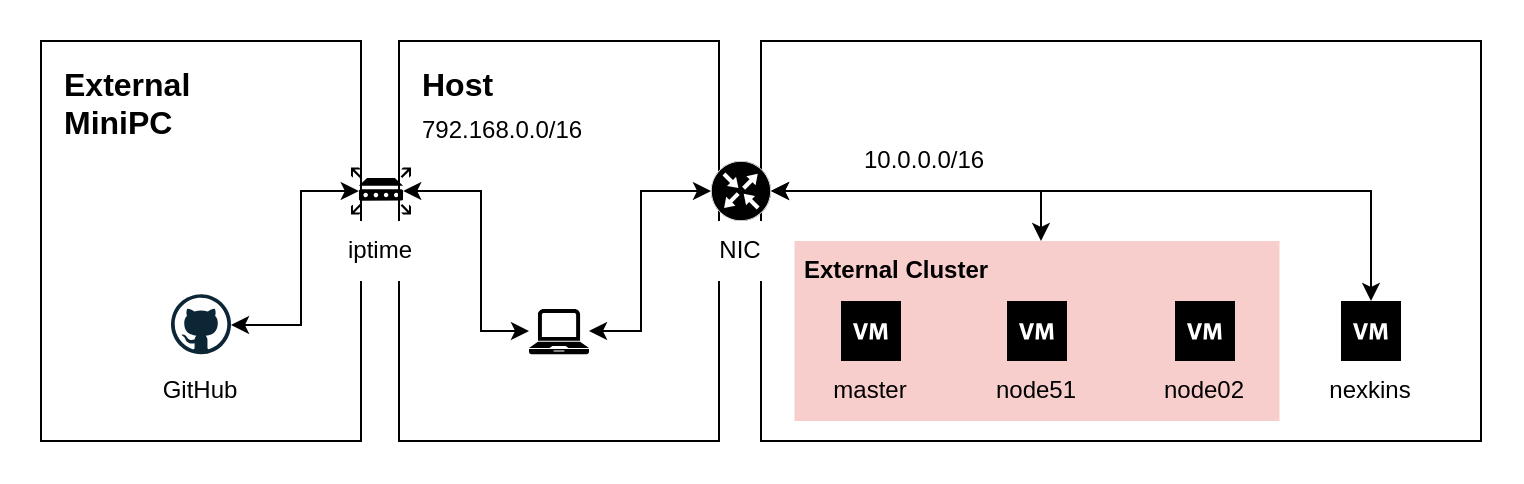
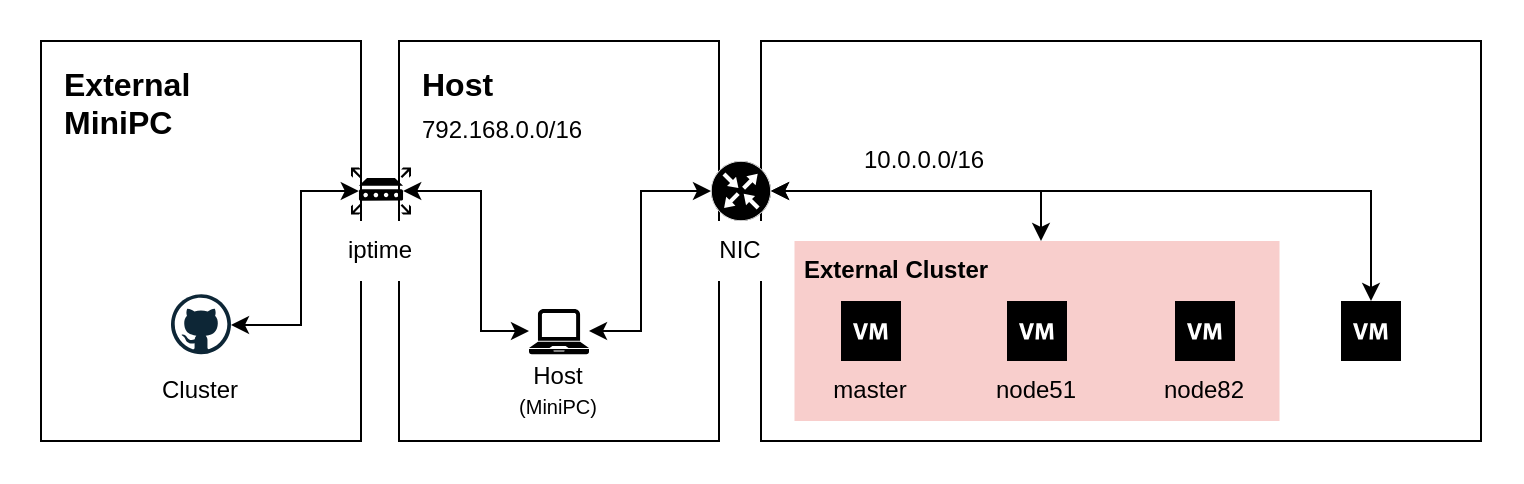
  <mxCell id="0" />
  <mxCell id="1" parent="0" />
  <mxCell id="2" value="" style="rounded=0;whiteSpace=wrap;html=1;" vertex="1" parent="1"><mxGeometry x="20" y="20" width="160" height="200" as="geometry" /></mxCell>
  <mxCell id="3" value="" style="rounded=0;whiteSpace=wrap;html=1;" vertex="1" parent="1"><mxGeometry x="199" y="20" width="160" height="200" as="geometry" /></mxCell>
  <mxCell id="4" value="" style="rounded=0;whiteSpace=wrap;html=1;" vertex="1" parent="1"><mxGeometry x="380" y="20" width="360" height="200" as="geometry" /></mxCell>
  <mxCell id="5" value="10.0.0.0/16" style="text;html=1;align=left;verticalAlign=middle;whiteSpace=wrap;rounded=0;" vertex="1" parent="1"><mxGeometry x="430" y="65" width="80" height="30" as="geometry" /></mxCell>
  <mxCell id="6" value="&lt;h1 style=&quot;margin-top: 0px;&quot;&gt;Host VirtualBox&lt;/h1&gt;" style="text;html=1;whiteSpace=wrap;overflow=hidden;rounded=0;fontSize=8;verticalAlign=middle;" vertex="1" parent="1"><mxGeometry x="209" y="30" width="110" height="20" as="geometry" /></mxCell>
  <mxCell id="7" value="792.168.0.0/16" style="text;html=1;align=left;verticalAlign=middle;whiteSpace=wrap;rounded=0;" vertex="1" parent="1"><mxGeometry x="209" y="50" width="90" height="30" as="geometry" /></mxCell>
  <mxCell id="8" value="" style="pointerEvents=1;shadow=0;dashed=0;html=1;strokeColor=none;fillColor=#000000;labelPosition=center;verticalLabelPosition=bottom;verticalAlign=top;align=center;outlineConnect=0;shape=mxgraph.veeam.laptop;aspect=fixed;" vertex="1" parent="1"><mxGeometry x="264" y="154" width="30" height="22.6" as="geometry" /></mxCell>
+ <mxCell id="9" value="Host&lt;br&gt;&lt;font style=&quot;font-size: 10px;&quot;&gt;(MiniPC)&lt;/font&gt;" style="text;html=1;align=center;verticalAlign=middle;whiteSpace=wrap;rounded=0;" vertex="1" parent="1"><mxGeometry x="239" y="180" width="80" height="30" as="geometry" /></mxCell>
  <mxCell id="10" style="edgeStyle=orthogonalEdgeStyle;rounded=0;orthogonalLoop=1;jettySize=auto;html=1;exitX=0;exitY=0.5;exitDx=0;exitDy=0;exitPerimeter=0;startArrow=classic;startFill=1;endArrow=classic;endFill=1;" edge="1" parent="1" source="12" target="8"><mxGeometry relative="1" as="geometry"><Array as="points"><mxPoint x="320" y="95" /><mxPoint x="320" y="165" /></Array></mxGeometry></mxCell>
  <mxCell id="11" style="edgeStyle=orthogonalEdgeStyle;rounded=0;orthogonalLoop=1;jettySize=auto;html=1;exitX=1;exitY=0.5;exitDx=0;exitDy=0;exitPerimeter=0;startArrow=classic;startFill=1;endArrow=classic;endFill=1;" edge="1" parent="1" source="12" target="21"><mxGeometry relative="1" as="geometry" /></mxCell>
  <mxCell id="12" value="" style="sketch=0;points=[[0.5,0,0],[1,0.5,0],[0.5,1,0],[0,0.5,0],[0.145,0.145,0],[0.856,0.145,0],[0.855,0.856,0],[0.145,0.855,0]];verticalLabelPosition=bottom;html=1;verticalAlign=top;aspect=fixed;align=center;pointerEvents=1;shape=mxgraph.cisco19.rect;prIcon=router;fillColor=#000000;strokeColor=#FFFFFF;" vertex="1" parent="1"><mxGeometry x="355" y="80" width="30" height="30" as="geometry" /></mxCell>
  <mxCell id="13" value="NIC" style="text;html=1;align=center;verticalAlign=middle;whiteSpace=wrap;rounded=0;labelBackgroundColor=default;fillColor=default;" vertex="1" parent="1"><mxGeometry x="330" y="110" width="80" height="30" as="geometry" /></mxCell>
  <mxCell id="14" value="" style="rounded=0;whiteSpace=wrap;html=1;movable=1;resizable=1;rotatable=1;deletable=1;editable=1;locked=0;connectable=1;fillColor=#f8cecc;strokeColor=none;" vertex="1" parent="1"><mxGeometry x="396.75" y="120" width="242.5" height="90" as="geometry" /></mxCell>
  <mxCell id="15" value="" style="shadow=0;dashed=0;html=1;strokeColor=none;fillColor=#000000;labelPosition=center;verticalLabelPosition=bottom;verticalAlign=top;align=center;outlineConnect=0;shape=mxgraph.veeam.2d.virtual_machine;container=0;" vertex="1" parent="1"><mxGeometry x="420" y="150" width="30" height="30" as="geometry" /></mxCell>
  <mxCell id="16" value="master" style="text;html=1;align=center;verticalAlign=middle;whiteSpace=wrap;rounded=0;container=0;" vertex="1" parent="1"><mxGeometry x="395" y="180" width="80" height="30" as="geometry" /></mxCell>
  <mxCell id="17" value="" style="shadow=0;dashed=0;html=1;strokeColor=none;fillColor=#000000;labelPosition=center;verticalLabelPosition=bottom;verticalAlign=top;align=center;outlineConnect=0;shape=mxgraph.veeam.2d.virtual_machine;container=0;" vertex="1" parent="1"><mxGeometry x="503" y="150" width="30" height="30" as="geometry" /></mxCell>
  <mxCell id="18" value="node51" style="text;html=1;align=center;verticalAlign=middle;whiteSpace=wrap;rounded=0;container=0;" vertex="1" parent="1"><mxGeometry x="478" y="180" width="80" height="30" as="geometry" /></mxCell>
  <mxCell id="19" value="" style="shadow=0;dashed=0;html=1;strokeColor=none;fillColor=#000000;labelPosition=center;verticalLabelPosition=bottom;verticalAlign=top;align=center;outlineConnect=0;shape=mxgraph.veeam.2d.virtual_machine;container=0;" vertex="1" parent="1"><mxGeometry x="587" y="150" width="30" height="30" as="geometry" /></mxCell>
- <mxCell id="20" value="node02" style="text;html=1;align=center;verticalAlign=middle;whiteSpace=wrap;rounded=0;container=0;" vertex="1" parent="1"><mxGeometry x="562" y="180" width="80" height="30" as="geometry" /></mxCell>
+ <mxCell id="20" value="node82" style="text;html=1;align=center;verticalAlign=middle;whiteSpace=wrap;rounded=0;container=0;" vertex="1" parent="1"><mxGeometry x="562" y="180" width="80" height="30" as="geometry" /></mxCell>
  <mxCell id="21" value="" style="shadow=0;dashed=0;html=1;strokeColor=none;fillColor=#000000;labelPosition=center;verticalLabelPosition=bottom;verticalAlign=top;align=center;outlineConnect=0;shape=mxgraph.veeam.2d.virtual_machine;container=0;" vertex="1" parent="1"><mxGeometry x="670" y="150" width="30" height="30" as="geometry" /></mxCell>
- <mxCell id="22" value="nexkins" style="text;html=1;align=center;verticalAlign=middle;whiteSpace=wrap;rounded=0;container=0;" vertex="1" parent="1"><mxGeometry x="645" y="180" width="80" height="30" as="geometry" /></mxCell>
  <mxCell id="23" style="edgeStyle=orthogonalEdgeStyle;rounded=0;orthogonalLoop=1;jettySize=auto;html=1;exitX=1;exitY=0;exitDx=0;exitDy=0;entryX=1;entryY=0.5;entryDx=0;entryDy=0;entryPerimeter=0;startArrow=classic;startFill=1;endArrow=classic;endFill=1;" edge="1" parent="1" source="24" target="12"><mxGeometry relative="1" as="geometry" /></mxCell>
  <mxCell id="24" value="External Cluster" style="text;html=1;align=left;verticalAlign=middle;whiteSpace=wrap;rounded=0;fontStyle=1" vertex="1" parent="1"><mxGeometry x="400" y="120" width="120" height="30" as="geometry" /></mxCell>
  <mxCell id="25" style="edgeStyle=orthogonalEdgeStyle;rounded=0;orthogonalLoop=1;jettySize=auto;html=1;exitX=0.87;exitY=0.5;exitDx=0;exitDy=0;exitPerimeter=0;startArrow=classic;startFill=1;endArrow=classic;endFill=1;" edge="1" parent="1" source="27" target="8"><mxGeometry relative="1" as="geometry"><Array as="points"><mxPoint x="240" y="95" /><mxPoint x="240" y="165" /></Array></mxGeometry></mxCell>
  <mxCell id="26" style="edgeStyle=orthogonalEdgeStyle;rounded=0;orthogonalLoop=1;jettySize=auto;html=1;exitX=0.13;exitY=0.5;exitDx=0;exitDy=0;exitPerimeter=0;startArrow=classic;startFill=1;endArrow=classic;endFill=1;" edge="1" parent="1" source="27" target="29"><mxGeometry relative="1" as="geometry"><Array as="points"><mxPoint x="150" y="95" /><mxPoint x="150" y="162" /></Array></mxGeometry></mxCell>
  <mxCell id="27" value="" style="sketch=0;aspect=fixed;pointerEvents=1;shadow=0;dashed=0;html=1;strokeColor=none;labelPosition=center;verticalLabelPosition=bottom;verticalAlign=top;align=center;fillColor=#000000;shape=mxgraph.mscae.enterprise.router" vertex="1" parent="1"><mxGeometry x="175" y="83.3" width="30" height="23.4" as="geometry" /></mxCell>
  <mxCell id="28" value="iptime" style="text;html=1;align=center;verticalAlign=middle;whiteSpace=wrap;rounded=0;fillColor=default;" vertex="1" parent="1"><mxGeometry x="160" y="110" width="60" height="30" as="geometry" /></mxCell>
  <mxCell id="29" value="" style="dashed=0;outlineConnect=0;html=1;align=center;labelPosition=center;verticalLabelPosition=bottom;verticalAlign=top;shape=mxgraph.weblogos.github" vertex="1" parent="1"><mxGeometry x="85" y="146.6" width="30" height="30" as="geometry" /></mxCell>
- <mxCell id="30" value="GitHub" style="text;html=1;align=center;verticalAlign=middle;whiteSpace=wrap;rounded=0;fillColor=default;" vertex="1" parent="1"><mxGeometry x="60" y="180" width="80" height="30" as="geometry" /></mxCell>
+ <mxCell id="30" value="Cluster" style="text;html=1;align=center;verticalAlign=middle;whiteSpace=wrap;rounded=0;fillColor=default;" vertex="1" parent="1"><mxGeometry x="60" y="180" width="80" height="30" as="geometry" /></mxCell>
  <mxCell id="31" value="&lt;h1 style=&quot;margin-top: 0px;&quot;&gt;External MiniPC&lt;/h1&gt;" style="text;html=1;whiteSpace=wrap;overflow=hidden;rounded=0;fontSize=8;verticalAlign=middle;" vertex="1" parent="1"><mxGeometry x="30" y="30" width="110" height="40" as="geometry" /></mxCell>
